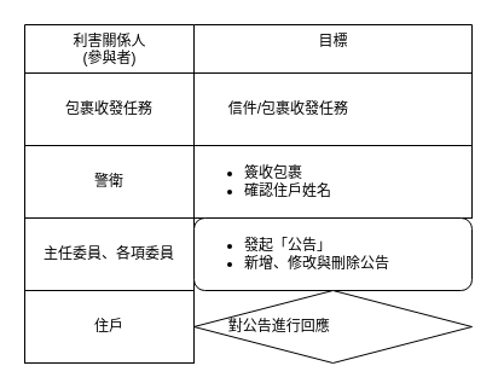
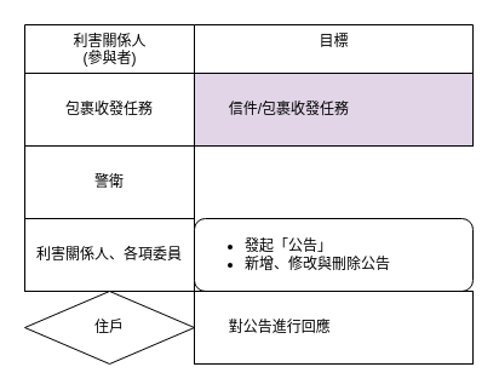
  <mxCell id="0" />
  <mxCell id="1" parent="0" />
  <mxCell id="2" value="" style="group" vertex="1" connectable="0" parent="1"><mxGeometry x="20" y="20" width="370" height="280" as="geometry" /></mxCell>
  <mxCell id="3" value="利害關係人&lt;br&gt;(參與者)" style="swimlane;fontStyle=0;align=center;verticalAlign=top;childLayout=stackLayout;horizontal=1;startSize=40;horizontalStack=0;resizeParent=1;resizeParentMax=0;resizeLast=0;collapsible=0;marginBottom=0;html=1;" vertex="1" parent="2"><mxGeometry width="140" height="220" as="geometry" /></mxCell>
  <mxCell id="4" value="包裹收發任務" style="whiteSpace=wrap;html=1;" vertex="1" parent="3"><mxGeometry y="40" width="140" height="60" as="geometry" /></mxCell>
  <mxCell id="5" value="警衛" style="whiteSpace=wrap;html=1;" vertex="1" parent="3"><mxGeometry y="100" width="140" height="60" as="geometry" /></mxCell>
- <mxCell id="6" value="主任委員、各項委員" style="whiteSpace=wrap;html=1;" vertex="1" parent="3"><mxGeometry y="160" width="140" height="60" as="geometry" /></mxCell>
+ <mxCell id="6" value="利害關係人、各項委員" style="whiteSpace=wrap;html=1;" vertex="1" parent="3"><mxGeometry y="160" width="140" height="60" as="geometry" /></mxCell>
  <mxCell id="7" value="&lt;div style=&quot;&quot;&gt;&lt;span style=&quot;background-color: initial;&quot;&gt;目標&lt;/span&gt;&lt;/div&gt;" style="swimlane;fontStyle=0;align=center;verticalAlign=top;childLayout=stackLayout;horizontal=1;startSize=40;horizontalStack=0;resizeParent=1;resizeParentMax=0;resizeLast=0;collapsible=0;marginBottom=0;html=1;" vertex="1" parent="2"><mxGeometry x="140" width="230" height="100" as="geometry" /></mxCell>
- <mxCell id="8" value="&lt;div style=&quot;&quot;&gt;&lt;span style=&quot;background-color: initial;&quot;&gt;&lt;span style=&quot;white-space: pre;&quot;&gt;&#09;&lt;/span&gt;信件/包裹收發任務&lt;/span&gt;&lt;/div&gt;" style="whiteSpace=wrap;html=1;align=left;" vertex="1" parent="7"><mxGeometry y="40" width="230" height="60" as="geometry" /></mxCell>
- <mxCell id="9" value="住戶" style="whiteSpace=wrap;html=1;" vertex="1" parent="2"><mxGeometry y="220" width="140" height="60" as="geometry" /></mxCell>
- <mxCell id="10" value="&lt;ul&gt;&lt;li&gt;簽收包裹&lt;/li&gt;&lt;li&gt;確認住戶姓名&lt;/li&gt;&lt;/ul&gt;" style="whiteSpace=wrap;html=1;glass=0;rounded=0;align=left;" vertex="1" parent="2"><mxGeometry x="140" y="100" width="230" height="60" as="geometry" /></mxCell>
+ <mxCell id="8" value="&lt;div style=&quot;&quot;&gt;&lt;span style=&quot;background-color: initial;&quot;&gt;&lt;span style=&quot;white-space: pre;&quot;&gt;&#09;&lt;/span&gt;信件/包裹收發任務&lt;/span&gt;&lt;/div&gt;" style="whiteSpace=wrap;html=1;align=left;fillColor=#e1d5e7;" vertex="1" parent="7"><mxGeometry y="40" width="230" height="60" as="geometry" /></mxCell>
+ <mxCell id="9" value="住戶" style="rhombus;whiteSpace=wrap;html=1;" vertex="1" parent="2"><mxGeometry y="220" width="140" height="60" as="geometry" /></mxCell>
  <mxCell id="11" value="&lt;ul&gt;&lt;li&gt;發起「公告」&lt;/li&gt;&lt;li&gt;新增、修改與刪除公告&lt;/li&gt;&lt;/ul&gt;" style="whiteSpace=wrap;html=1;align=left;rounded=1;" vertex="1" parent="2"><mxGeometry x="140" y="160" width="230" height="60" as="geometry" /></mxCell>
- <mxCell id="12" value="&lt;span style=&quot;white-space: pre;&quot;&gt;&#09;&lt;/span&gt;對公告進行回應&lt;span style=&quot;white-space: pre;&quot;&gt;&#09;&lt;/span&gt;&lt;span style=&quot;white-space: pre;&quot;&gt;&#09;&lt;/span&gt;" style="rhombus;whiteSpace=wrap;html=1;align=left;" vertex="1" parent="2"><mxGeometry x="140" y="220" width="230" height="60" as="geometry" /></mxCell>
+ <mxCell id="12" value="&lt;span style=&quot;white-space: pre;&quot;&gt;&#09;&lt;/span&gt;對公告進行回應&lt;span style=&quot;white-space: pre;&quot;&gt;&#09;&lt;/span&gt;&lt;span style=&quot;white-space: pre;&quot;&gt;&#09;&lt;/span&gt;" style="whiteSpace=wrap;html=1;align=left;" vertex="1" parent="2"><mxGeometry x="140" y="220" width="230" height="60" as="geometry" /></mxCell>
